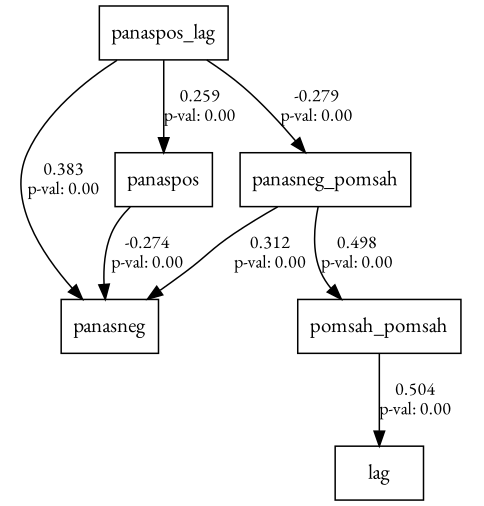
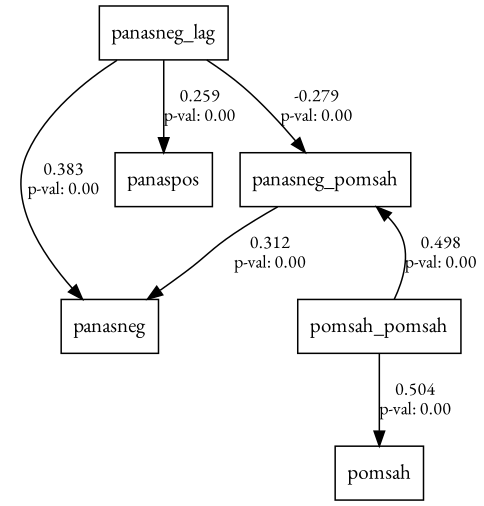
  digraph {
    fontname="EB Garamond"
    splines=true
    node [fillcolor="#cae6df" fontname="EB Garamond" shape=box]
    edge [fontname="EB Garamond" fontsize=12]
    n1 [label=panasneg]
    n2 [label=panasneg_pomsah]
    n3 [label=panaspos]
-   n4 [label=panaspos_lag]
-   n5 [label=lag]
+   n4 [label=panasneg_lag]
+   n5 [label=pomsah]
    n6 [label=pomsah_pomsah]
    n2 -> n1 [label="0.312\np-val: 0.00"]
-   n3 -> n1 [label="-0.274\np-val: 0.00"]
    n4 -> n1 [label="0.383\np-val: 0.00"]
    n4 -> n2 [label="-0.279\np-val: 0.00"]
    n4 -> n3 [label="0.259\np-val: 0.00"]
-   n2 -> n6 [label="0.498\np-val: 0.00"]
+   n6 -> n2 [label="0.498\np-val: 0.00"]
    n6 -> n5 [label="0.504\np-val: 0.00"]
  }
